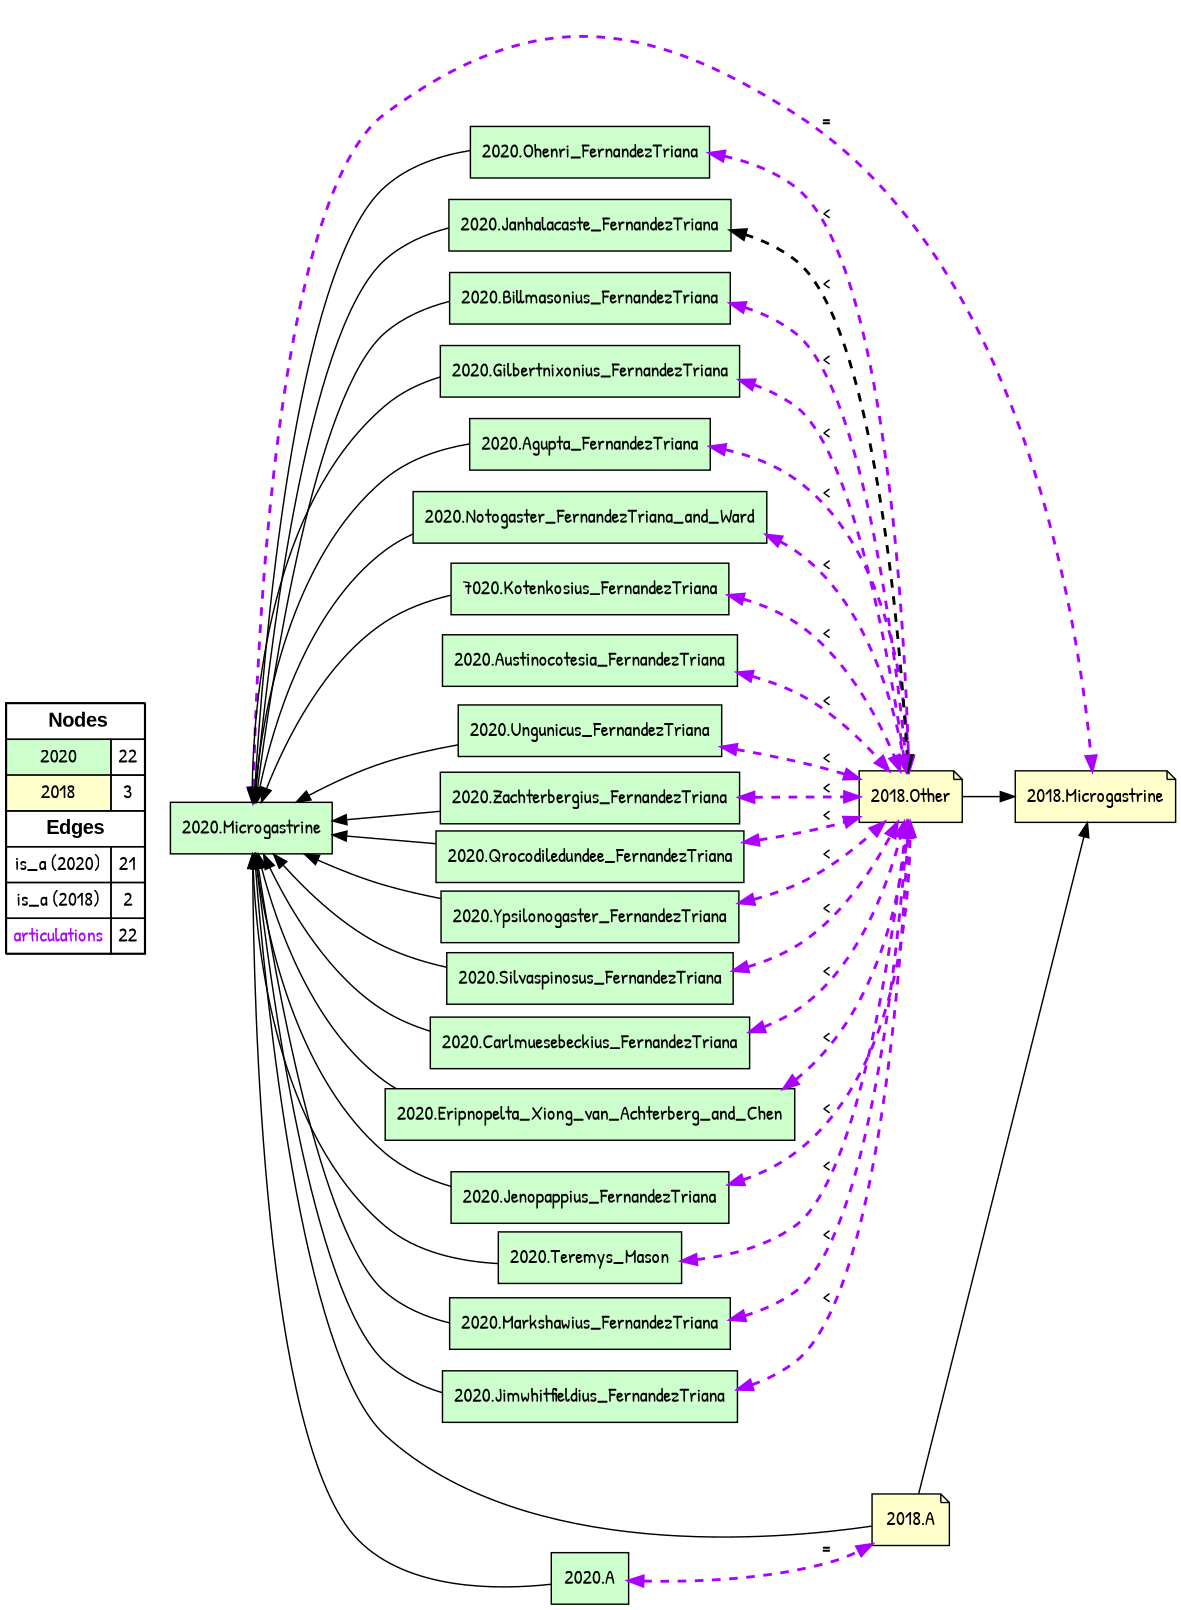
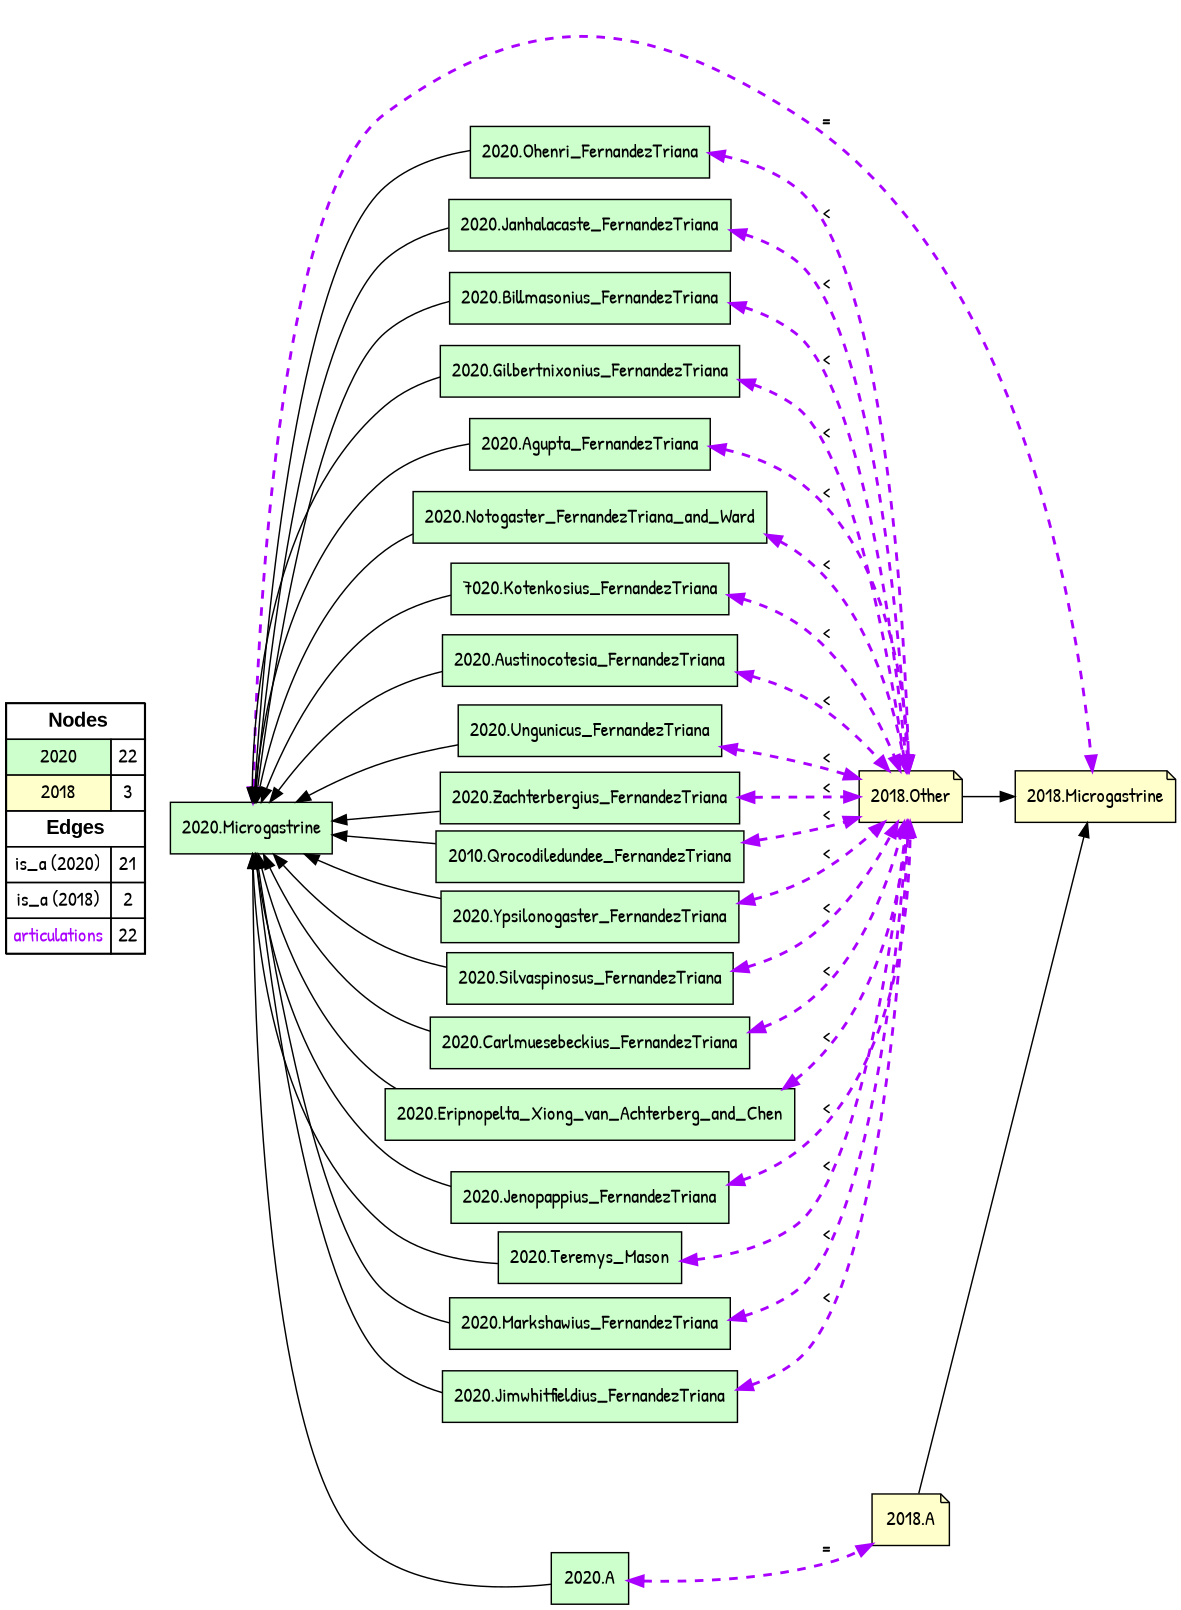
  digraph {
    fontname="Patrick Hand"
    rankdir=LR
    node [fillcolor="#CCFFCC" fontname="Patrick Hand" shape=box style=filled]
    edge [color="#000000" constraint=true dir=both fontname="Patrick Hand" penwidth=1 style=solid]
    n1 [fillcolor=white label=<   <TABLE BORDER="0" CELLBORDER="1" CELLSPACING="0" CELLPADDING="4">  <TR> <TD COLSPAN="2"><font face="Arial Black"> Nodes</font></TD> </TR>  <TR>   <TD bgcolor="#CCFFCC" fontname="helvetica">2020</TD>   <TD>22</TD>   </TR>  <TR>   <TD bgcolor="#FFFFCC" fontname="helvetica">2018</TD>   <TD>3</TD>   </TR>  <TR> <TD COLSPAN="2"><font face = "Arial Black"> Edges </font></TD> </TR>  <TR>   <TD><font color ="#000000">is_a (2020)</font></TD><TD>21</TD> </TR> <TR>   <TD><font color ="#000000">is_a (2018)</font></TD><TD>2</TD> </TR> <TR>   <TD><font color ="#AA00FF">articulations</font></TD><TD>22</TD> </TR> </TABLE>   > margin=0]
    "2018.Other" [fillcolor="#FFFFCC" shape=note]
    "2020.Billmasonius_FernandezTriana"
    "2018.Microgastrine" [fillcolor="#FFFFCC" shape=note]
    "2020.Agupta_FernandezTriana"
    "2020.Notogaster_FernandezTriana_and_Ward"
    n7 [label="7020.Kotenkosius_FernandezTriana"]
    "2020.Austinocotesia_FernandezTriana"
    "2020.Ungunicus_FernandezTriana"
    "2020.Zachterbergius_FernandezTriana"
-   "2020.Qrocodiledundee_FernandezTriana"
+   "2020.Qrocodiledundee_FernandezTriana" [label="2010.Qrocodiledundee_FernandezTriana"]
    "2020.Ypsilonogaster_FernandezTriana"
    "2020.Silvaspinosus_FernandezTriana"
    "2020.Carlmuesebeckius_FernandezTriana"
    "2020.Eripnopelta_Xiong_van_Achterberg_and_Chen"
    "2020.Jenopappius_FernandezTriana"
    "2020.Teremys_Mason"
    "2020.Markshawius_FernandezTriana"
    "2018.A" [fillcolor="#FFFFCC" shape=note]
    "2020.A"
    "2020.Microgastrine"
    "2020.Jimwhitfieldius_FernandezTriana"
    "2020.Ohenri_FernandezTriana"
    "2020.Janhalacaste_FernandezTriana"
    "2020.Gilbertnixonius_FernandezTriana"
    subgraph sub_1 {
      rank=source
      n1
    }
    "2018.Other" -> "2018.Microgastrine" [dir=forward]
    "2020.Billmasonius_FernandezTriana" -> "2018.Other" [color="#AA00FF" label="<" penwidth=2 style=dashed]
    "2020.Agupta_FernandezTriana" -> "2018.Other" [color="#AA00FF" label="<" penwidth=2 style=dashed]
    "2020.Notogaster_FernandezTriana_and_Ward" -> "2018.Other" [color="#AA00FF" label="<" penwidth=2 style=dashed]
    n7 -> "2018.Other" [color="#AA00FF" label="<" penwidth=2 style=dashed]
    "2020.Austinocotesia_FernandezTriana" -> "2018.Other" [color="#AA00FF" label="<" penwidth=2 style=dashed]
    "2020.Ungunicus_FernandezTriana" -> "2018.Other" [color="#AA00FF" label="<" penwidth=2 style=dashed]
    "2020.Zachterbergius_FernandezTriana" -> "2018.Other" [color="#AA00FF" label="<" penwidth=2 style=dashed]
    "2020.Qrocodiledundee_FernandezTriana" -> "2018.Other" [color="#AA00FF" label="<" penwidth=2 style=dashed]
    "2020.Ypsilonogaster_FernandezTriana" -> "2018.Other" [color="#AA00FF" label="<" penwidth=2 style=dashed]
    "2020.Silvaspinosus_FernandezTriana" -> "2018.Other" [color="#AA00FF" label="<" penwidth=2 style=dashed]
    "2020.Carlmuesebeckius_FernandezTriana" -> "2018.Other" [color="#AA00FF" label="<" penwidth=2 style=dashed]
    "2020.Eripnopelta_Xiong_van_Achterberg_and_Chen" -> "2018.Other" [color="#AA00FF" label="<" penwidth=2 style=dashed]
    "2020.Jenopappius_FernandezTriana" -> "2018.Other" [color="#AA00FF" label="<" penwidth=2 style=dashed]
    "2020.Teremys_Mason" -> "2018.Other" [color="#AA00FF" label="<" penwidth=2 style=dashed]
    "2020.Markshawius_FernandezTriana" -> "2018.Other" [color="#AA00FF" label="<" penwidth=2 style=dashed]
    "2018.A" -> "2018.Microgastrine" [dir=forward]
    "2020.A" -> "2018.A" [color="#AA00FF" label="=" penwidth=2 style=dashed]
    "2020.Microgastrine" -> "2020.Billmasonius_FernandezTriana" [dir=back]
    "2020.Microgastrine" -> "2018.Microgastrine" [color="#AA00FF" label="=" penwidth=2 style=dashed]
    "2020.Microgastrine" -> "2020.Agupta_FernandezTriana" [dir=back]
    "2020.Microgastrine" -> "2020.Notogaster_FernandezTriana_and_Ward" [dir=back]
    "2020.Microgastrine" -> n7 [dir=back]
-   "2020.Microgastrine" -> "2018.A" [dir=back]
+   "2020.Microgastrine" -> "2020.Austinocotesia_FernandezTriana" [dir=back]
    "2020.Microgastrine" -> "2020.Ungunicus_FernandezTriana" [dir=back]
    "2020.Microgastrine" -> "2020.Zachterbergius_FernandezTriana" [dir=back]
    "2020.Microgastrine" -> "2020.Qrocodiledundee_FernandezTriana" [dir=back]
    "2020.Microgastrine" -> "2020.Ypsilonogaster_FernandezTriana" [dir=back]
    "2020.Microgastrine" -> "2020.Silvaspinosus_FernandezTriana" [dir=back]
    "2020.Microgastrine" -> "2020.Carlmuesebeckius_FernandezTriana" [dir=back]
    "2020.Microgastrine" -> "2020.Eripnopelta_Xiong_van_Achterberg_and_Chen" [dir=back]
    "2020.Microgastrine" -> "2020.Jenopappius_FernandezTriana" [dir=back]
    "2020.Microgastrine" -> "2020.Teremys_Mason" [dir=back]
    "2020.Microgastrine" -> "2020.Markshawius_FernandezTriana" [dir=back]
    "2020.Microgastrine" -> "2020.A" [dir=back]
    "2020.Microgastrine" -> "2020.Jimwhitfieldius_FernandezTriana" [dir=back]
    "2020.Microgastrine" -> "2020.Ohenri_FernandezTriana" [dir=back]
    "2020.Microgastrine" -> "2020.Janhalacaste_FernandezTriana" [dir=back]
    "2020.Microgastrine" -> "2020.Gilbertnixonius_FernandezTriana" [dir=back]
    "2020.Jimwhitfieldius_FernandezTriana" -> "2018.Other" [color="#AA00FF" label="<" penwidth=2 style=dashed]
    "2020.Ohenri_FernandezTriana" -> "2018.Other" [color="#AA00FF" label="<" penwidth=2 style=dashed]
-   "2020.Janhalacaste_FernandezTriana" -> "2018.Other" [label="<" penwidth=2 style=dashed]
+   "2020.Janhalacaste_FernandezTriana" -> "2018.Other" [color="#AA00FF" label="<" penwidth=2 style=dashed]
    "2020.Gilbertnixonius_FernandezTriana" -> "2018.Other" [color="#AA00FF" label="<" penwidth=2 style=dashed]
  }
